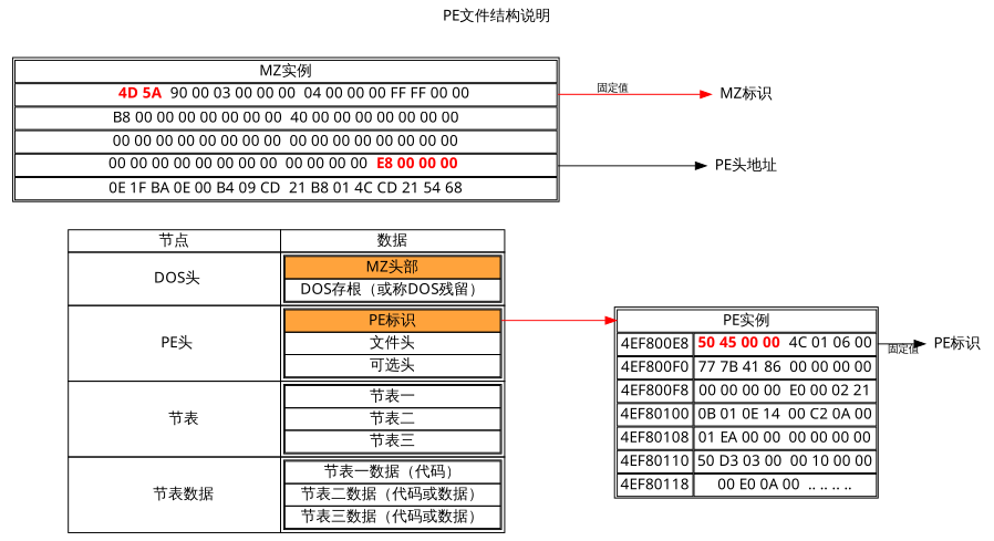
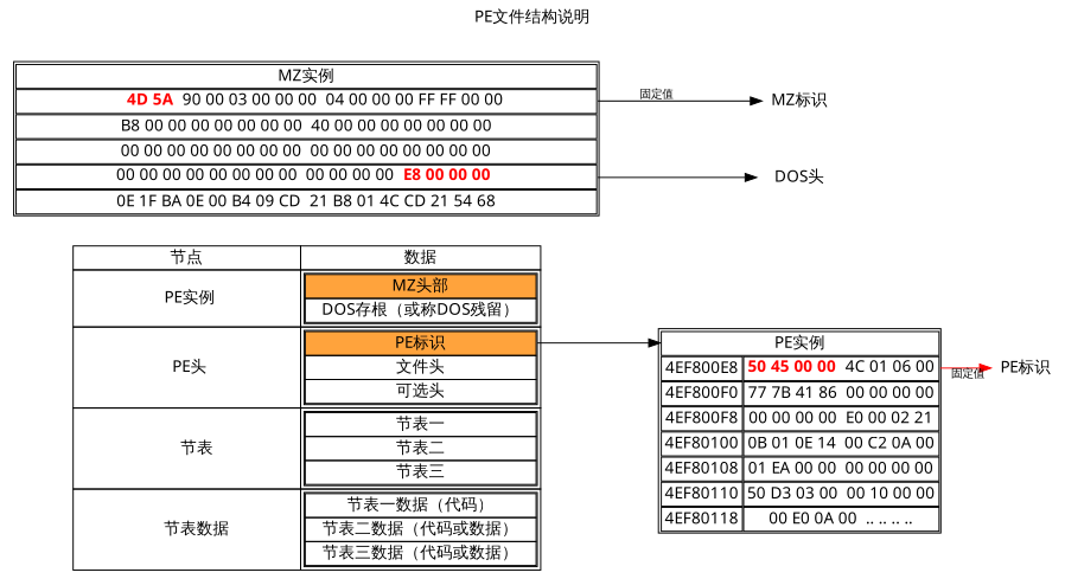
  digraph {
    fontname="Microsoft Yahei"
    label="PE文件结构说明"
    labelloc=t
    rankdir=LR
    node [fontname="Microsoft Yahei" shape=plaintext]
    edge [fontname="Microsoft Yahei"]
-   n1 [label=<     <table border='0' cellborder='1' color='black' cellspacing='0'>         <tr>             <td>节点</td>             <td width="210">数据</td>         </tr>         <tr>             <td>                 DOS头             </td>             <td>                 <table border="1" color='black' cellspacing='0'>                     <tr><td port="MZ" bgcolor="#FFA33C">MZ头部</td></tr>                     <tr><td>DOS存根（或称DOS残留）</td></tr>                 </table>             </td>         </tr>         <tr>             <td>                 PE头             </td>             <td>                 <table border="1" color='black' cellspacing='0'>                     <tr><td port="PESign"  bgcolor="#FFA33C">PE标识</td></tr>                     <tr><td>文件头</td></tr>                     <tr><td>可选头</td></tr>                 </table>             </td>         </tr>                  <tr>             <td port="st">                 节表             </td>             <td>                 <table border="1" color='black' cellspacing='0'>                     <tr><td>节表一</td></tr>                     <tr><td>节表二</td></tr>                     <tr><td>节表三</td></tr>                 </table>             </td>         </tr>          <tr>             <td port="std">                 节表数据             </td>             <td>                 <table border="1" color='black' cellspacing='0'>                     <tr><td>节表一数据（代码）</td></tr>                     <tr><td>节表二数据（代码或数据）</td></tr>                     <tr><td>节表三数据（代码或数据）</td></tr>                 </table>             </td>         </tr>     </table>     >]
+   n1 [label=<     <table border='0' cellborder='1' color='black' cellspacing='0'>         <tr>             <td>节点</td>             <td width="210">数据</td>         </tr>         <tr>             <td>                 PE实例             </td>             <td>                 <table border="1" color='black' cellspacing='0'>                     <tr><td port="MZ" bgcolor="#FFA33C">MZ头部</td></tr>                     <tr><td>DOS存根（或称DOS残留）</td></tr>                 </table>             </td>         </tr>         <tr>             <td>                 PE头             </td>             <td>                 <table border="1" color='black' cellspacing='0'>                     <tr><td port="PESign"  bgcolor="#FFA33C">PE标识</td></tr>                     <tr><td>文件头</td></tr>                     <tr><td>可选头</td></tr>                 </table>             </td>         </tr>                  <tr>             <td port="st">                 节表             </td>             <td>                 <table border="1" color='black' cellspacing='0'>                     <tr><td>节表一</td></tr>                     <tr><td>节表二</td></tr>                     <tr><td>节表三</td></tr>                 </table>             </td>         </tr>          <tr>             <td port="std">                 节表数据             </td>             <td>                 <table border="1" color='black' cellspacing='0'>                     <tr><td>节表一数据（代码）</td></tr>                     <tr><td>节表二数据（代码或数据）</td></tr>                     <tr><td>节表三数据（代码或数据）</td></tr>                 </table>             </td>         </tr>     </table>     >]
    n2 [label=<         <table border="1" cellspacing='1'>             <tr><td PORT="PEf0" colspan="2">PE实例</td></tr>             <tr>                 <td>4EF800E8</td><td PORT="PEf1"><font color="red"><b>50 45 00 00</b></font>  4C 01 06 00</td>             </tr>             <tr><td>4EF800F0</td><td>77 7B 41 86  00 00 00 00</td></tr>             <tr><td>4EF800F8</td><td>00 00 00 00  E0 00 02 21</td></tr>             <tr><td>4EF80100</td><td>0B 01 0E 14  00 C2 0A 00</td></tr>             <tr><td>4EF80108</td><td>01 EA 00 00  00 00 00 00</td></tr>             <tr><td>4EF80110</td><td>50 D3 03 00  00 10 00 00</td></tr>             <tr><td>4EF80118</td><td>00 E0 0A 00  .. .. .. ..</td></tr>         </table>         >]
    n3 [label=<             <table border="1" cellspacing='1'>                 <tr><td PORT="MZf0">MZ实例</td></tr>                 <tr>                     <td port="MZf1">                         <font color="red"><b>4D 5A</b></font>  90 00 03 00 00 00  04 00 00 00 FF FF 00 00                     </td>                 </tr>                 <tr><td>B8 00 00 00 00 00 00 00  40 00 00 00 00 00 00 00</td></tr>                 <tr><td>00 00 00 00 00 00 00 00  00 00 00 00 00 00 00 00</td></tr>                 <tr>                     <td port="MZf2"> 00 00 00 00 00 00 00 00  00 00 00 00 <font color="red"><b> E8 00 00 00 </b> </font></td>                  </tr>                 <tr><td>0E 1F BA 0E 00 B4 09 CD  21 B8 01 4C CD 21 54 68</td></tr>             </table>         >]
    "MZ标识"
-   "PE头地址"
+   "PE头地址" [label="DOS头"]
    "PE标识"
-   n1 -> n2 [headport=PEf0 tailport=PESign color=red fontname=""]
-   n2 -> "PE标识" [color=black fontsize=10 tailport=PEf1 xlabel="固定值"]
-   n3 -> "MZ标识" [color=red fontsize=10 tailport=MZf1 xlabel="固定值"]
+   n1 -> n2 [headport=PEf0 tailport=PESign fontname=""]
+   n2 -> "PE标识" [color=red fontsize=10 tailport=PEf1 xlabel="固定值"]
+   n3 -> "MZ标识" [color=black fontsize=10 tailport=MZf1 xlabel="固定值"]
    n3 -> "PE头地址" [tailport=MZf2]
  }
